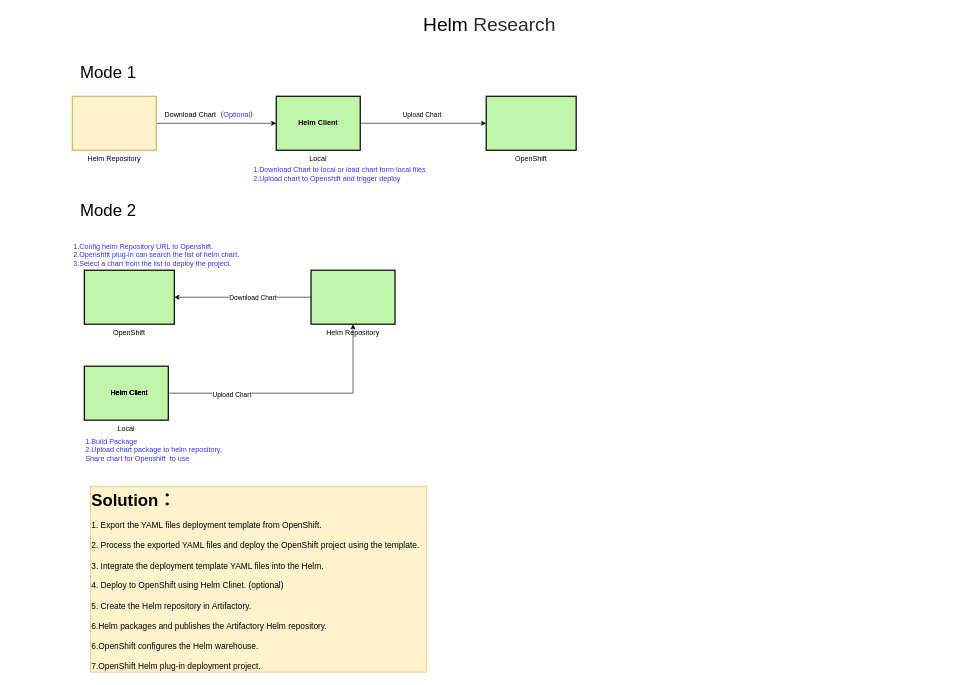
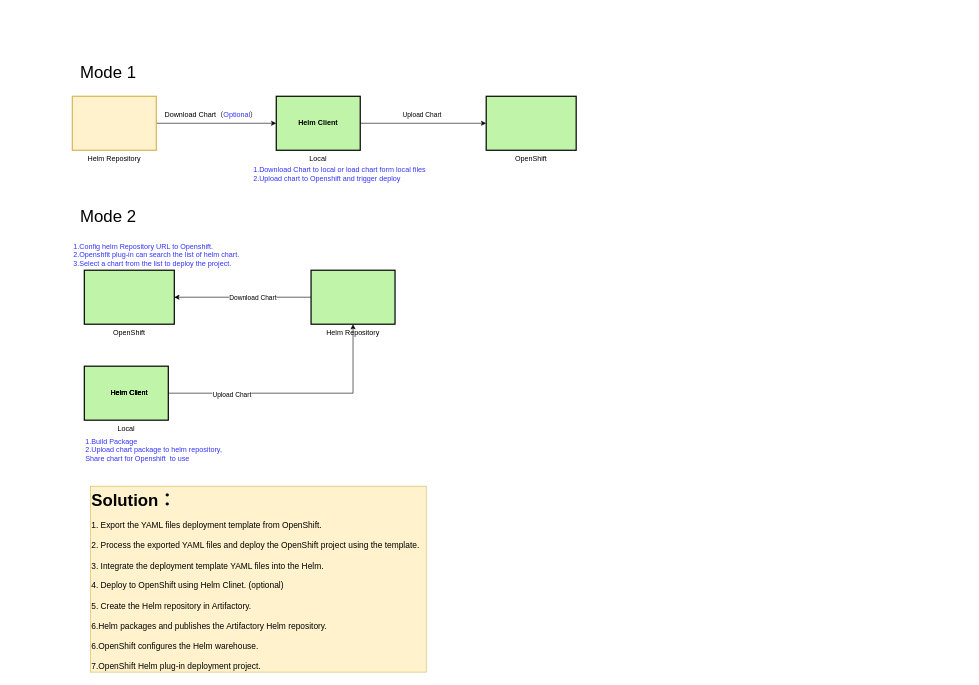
  <mxCell id="0" style=";html=1;" />
  <mxCell id="1" style=";html=1;" parent="0" />
  <mxCell id="2" value="OpenShift" style="strokeWidth=2;dashed=0;align=center;fontSize=12;shape=rect;verticalLabelPosition=bottom;verticalAlign=top;fillColor=#c0f5a9" parent="1" vertex="1"><mxGeometry x="140" y="450" width="150" height="90" as="geometry" /></mxCell>
- <mxCell id="3" value="&lt;span style=&quot;font-size: 32px; font-weight: 400; text-align: left;&quot;&gt;Helm&amp;nbsp;&lt;/span&gt;&lt;span style=&quot;color: rgb(42, 43, 46); font-family: &amp;quot;PingFang SC&amp;quot;, &amp;quot;Microsoft YaHei&amp;quot;, 微软雅黑, 宋体, &amp;quot;Malgun Gothic&amp;quot;, sans-serif; font-size: 32px; font-weight: 500; text-align: left; background-color: rgb(255, 255, 255);&quot;&gt;Research&lt;/span&gt;" style="text;strokeColor=none;fillColor=none;html=1;fontSize=32;fontStyle=1;verticalAlign=middle;align=center;" parent="1" vertex="1"><mxGeometry x="20" y="20" width="1590" height="40" as="geometry" /></mxCell>
  <mxCell id="4" style="edgeStyle=orthogonalEdgeStyle;rounded=0;orthogonalLoop=1;jettySize=auto;html=1;" parent="1" source="6" target="2" edge="1"><mxGeometry relative="1" as="geometry" /></mxCell>
  <mxCell id="5" value="Download Chart" style="edgeLabel;html=1;align=center;verticalAlign=middle;resizable=0;points=[];" parent="4" vertex="1" connectable="0"><mxGeometry x="-0.14" relative="1" as="geometry"><mxPoint as="offset" /></mxGeometry></mxCell>
  <mxCell id="6" value="Helm Repository" style="strokeWidth=2;dashed=0;align=center;fontSize=12;shape=rect;verticalLabelPosition=bottom;verticalAlign=top;fillColor=#c0f5a9" parent="1" vertex="1"><mxGeometry x="518" y="450" width="140" height="90" as="geometry" /></mxCell>
  <mxCell id="7" style="edgeStyle=orthogonalEdgeStyle;rounded=0;orthogonalLoop=1;jettySize=auto;html=1;" parent="1" source="9" target="6" edge="1"><mxGeometry relative="1" as="geometry" /></mxCell>
  <mxCell id="8" value="Upload Chart" style="edgeLabel;html=1;align=center;verticalAlign=middle;resizable=0;points=[];" parent="7" vertex="1" connectable="0"><mxGeometry x="-0.503" y="-2" relative="1" as="geometry"><mxPoint as="offset" /></mxGeometry></mxCell>
  <mxCell id="9" value="Local" style="strokeWidth=2;dashed=0;align=center;fontSize=12;shape=rect;verticalLabelPosition=bottom;verticalAlign=top;fillColor=#c0f5a9" parent="1" vertex="1"><mxGeometry x="140" y="610" width="140" height="90" as="geometry" /></mxCell>
  <mxCell id="10" value="OpenShift" style="strokeWidth=2;dashed=0;align=center;fontSize=12;shape=rect;verticalLabelPosition=bottom;verticalAlign=top;fillColor=#c0f5a9" parent="1" vertex="1"><mxGeometry x="810" y="160" width="150" height="90" as="geometry" /></mxCell>
  <mxCell id="11" style="edgeStyle=orthogonalEdgeStyle;rounded=0;orthogonalLoop=1;jettySize=auto;html=1;" parent="1" source="13" target="10" edge="1"><mxGeometry relative="1" as="geometry"><mxPoint x="908" y="130" as="targetPoint" /></mxGeometry></mxCell>
  <mxCell id="12" value="Upload Chart" style="edgeLabel;html=1;align=center;verticalAlign=middle;resizable=0;points=[];" parent="11" vertex="1" connectable="0"><mxGeometry x="-0.503" y="-2" relative="1" as="geometry"><mxPoint x="50" y="-17" as="offset" /></mxGeometry></mxCell>
  <mxCell id="13" value="Local" style="strokeWidth=2;dashed=0;align=center;fontSize=12;shape=rect;verticalLabelPosition=bottom;verticalAlign=top;fillColor=#c0f5a9" parent="1" vertex="1"><mxGeometry x="460" y="160" width="140" height="90" as="geometry" /></mxCell>
  <mxCell id="14" value="1.Build Package&lt;br&gt;2.Upload chart package to helm repository, Share chart for Openshift&amp;nbsp; to use" style="text;html=1;strokeColor=none;fillColor=none;align=left;verticalAlign=middle;whiteSpace=wrap;rounded=0;fontColor=#3333FF;" parent="1" vertex="1"><mxGeometry x="140" y="730" width="260" height="40" as="geometry" /></mxCell>
  <mxCell id="15" value="1.Download Chart to local or load chart form local files&lt;br&gt;2.Upload chart to Openshift and trigger deploy" style="text;html=1;strokeColor=none;fillColor=none;align=left;verticalAlign=middle;whiteSpace=wrap;rounded=0;fontColor=#3333FF;" parent="1" vertex="1"><mxGeometry x="420" y="270" width="300" height="40" as="geometry" /></mxCell>
  <mxCell id="16" value="1.Config helm&amp;nbsp;&lt;span style=&quot;text-align: center;&quot;&gt;Repository URL to Openshift.&lt;br&gt;2.Openshfit plug-in can search the list of helm chart.&lt;br&gt;3.Select a chart from the list to deploy the project.&lt;br&gt;&lt;/span&gt;" style="text;html=1;strokeColor=none;fillColor=none;align=left;verticalAlign=middle;whiteSpace=wrap;rounded=0;fontColor=#3333FF;" parent="1" vertex="1"><mxGeometry x="120" y="400" width="300" height="50" as="geometry" /></mxCell>
  <mxCell id="17" style="edgeStyle=orthogonalEdgeStyle;rounded=0;orthogonalLoop=1;jettySize=auto;html=1;fontFamily=Helvetica;fontSize=12;fontColor=default;" parent="1" source="19" target="13" edge="1"><mxGeometry relative="1" as="geometry" /></mxCell>
  <mxCell id="18" value="Download Chart（&lt;font color=&quot;#3333ff&quot;&gt;Optional&lt;/font&gt;）" style="edgeLabel;html=1;align=center;verticalAlign=middle;resizable=0;points=[];fontSize=12;fontFamily=Helvetica;fontColor=default;" parent="17" vertex="1" connectable="0"><mxGeometry x="-0.12" y="-2" relative="1" as="geometry"><mxPoint x="2" y="-17" as="offset" /></mxGeometry></mxCell>
  <mxCell id="19" value="Helm Repository" style="strokeWidth=2;dashed=0;align=center;fontSize=12;shape=rect;verticalLabelPosition=bottom;verticalAlign=top;fillColor=#fff2cc;strokeColor=#d6b656;" parent="1" vertex="1"><mxGeometry x="120" y="160" width="140" height="90" as="geometry" /></mxCell>
  <mxCell id="20" value="&lt;span style=&quot;color: rgb(0, 0, 0);&quot;&gt;Helm&amp;nbsp;&lt;/span&gt;&lt;font color=&quot;#000000&quot;&gt;Client&lt;/font&gt;" style="text;html=1;strokeColor=none;fillColor=none;align=center;verticalAlign=middle;whiteSpace=wrap;rounded=0;fontColor=#3333FF;" parent="1" vertex="1"><mxGeometry x="175" y="640" width="80" height="30" as="geometry" /></mxCell>
  <mxCell id="21" value="&lt;span style=&quot;color: rgb(0, 0, 0);&quot;&gt;Helm&amp;nbsp;&lt;/span&gt;&lt;font color=&quot;#000000&quot;&gt;Client&lt;/font&gt;" style="text;html=1;strokeColor=none;fillColor=none;align=center;verticalAlign=middle;whiteSpace=wrap;rounded=0;fontColor=#3333FF;fontStyle=1" parent="1" vertex="1"><mxGeometry x="490" y="190" width="80" height="30" as="geometry" /></mxCell>
  <mxCell id="22" value="&lt;span style=&quot;color: rgb(0, 0, 0);&quot;&gt;Helm&amp;nbsp;&lt;/span&gt;&lt;font color=&quot;#000000&quot;&gt;Client&lt;/font&gt;" style="text;html=1;strokeColor=none;fillColor=none;align=center;verticalAlign=middle;whiteSpace=wrap;rounded=0;fontColor=#3333FF;" parent="1" vertex="1"><mxGeometry x="175" y="640" width="80" height="30" as="geometry" /></mxCell>
  <mxCell id="23" value="&lt;span style=&quot;color: rgb(0, 0, 0);&quot;&gt;Helm&amp;nbsp;&lt;/span&gt;&lt;font color=&quot;#000000&quot;&gt;Client&lt;/font&gt;" style="text;html=1;strokeColor=none;fillColor=none;align=center;verticalAlign=middle;whiteSpace=wrap;rounded=0;fontColor=#3333FF;" parent="1" vertex="1"><mxGeometry x="175" y="640" width="80" height="30" as="geometry" /></mxCell>
  <mxCell id="24" value="&lt;div style=&quot;&quot;&gt;&lt;b style=&quot;&quot;&gt;&lt;font style=&quot;font-size: 28px;&quot;&gt;Solution：&lt;/font&gt;&lt;/b&gt;&lt;/div&gt;&lt;div style=&quot;font-size: 14px;&quot;&gt;&lt;b&gt;&lt;br&gt;&lt;/b&gt;1. Export the YAML files deployment template from OpenShift.&lt;/div&gt;&lt;div style=&quot;font-size: 14px;&quot;&gt;&lt;br style=&quot;font-size: 14px;&quot;&gt;&lt;/div&gt;&lt;div style=&quot;font-size: 14px;&quot;&gt;2. Process the exported YAML files and deploy the OpenShift project using the template.&lt;/div&gt;&lt;div style=&quot;font-size: 14px;&quot;&gt;&lt;br style=&quot;font-size: 14px;&quot;&gt;&lt;/div&gt;&lt;div style=&quot;font-size: 14px;&quot;&gt;3. Integrate the deployment template YAML files into the Helm.&lt;/div&gt;&lt;div style=&quot;font-size: 14px;&quot;&gt;&lt;br style=&quot;font-size: 14px;&quot;&gt;&lt;/div&gt;&lt;div style=&quot;font-size: 14px;&quot;&gt;4. Deploy to OpenShift using Helm Clinet. (optional)&lt;/div&gt;&lt;div style=&quot;font-size: 14px;&quot;&gt;&lt;br&gt;&lt;/div&gt;&lt;div style=&quot;font-size: 14px;&quot;&gt;5. Create the Helm repository in Artifactory.&lt;/div&gt;&lt;div style=&quot;font-size: 14px;&quot;&gt;&lt;br style=&quot;font-size: 14px;&quot;&gt;&lt;/div&gt;&lt;div style=&quot;font-size: 14px;&quot;&gt;6.Helm packages and publishes the Artifactory Helm repository.&lt;/div&gt;&lt;div style=&quot;font-size: 14px;&quot;&gt;&lt;br style=&quot;font-size: 14px;&quot;&gt;&lt;/div&gt;&lt;div style=&quot;font-size: 14px;&quot;&gt;6.OpenShift configures the Helm warehouse.&lt;/div&gt;&lt;div style=&quot;font-size: 14px;&quot;&gt;&lt;br style=&quot;font-size: 14px;&quot;&gt;&lt;/div&gt;&lt;div style=&quot;font-size: 14px;&quot;&gt;7.OpenShift Helm plug-in deployment project.&lt;/div&gt;" style="rounded=0;whiteSpace=wrap;html=1;align=left;fillColor=#fff2cc;strokeColor=#d6b656;fontSize=14;verticalAlign=top;" vertex="1" parent="1"><mxGeometry x="150" y="810" width="560" height="310" as="geometry" /></mxCell>
  <mxCell id="25" value="Mode 1" style="text;html=1;strokeColor=none;fillColor=none;align=center;verticalAlign=middle;whiteSpace=wrap;rounded=0;fontSize=28;" vertex="1" parent="1"><mxGeometry x="120" y="110" width="120" height="20" as="geometry" /></mxCell>
- <mxCell id="26" value="Mode 2" style="text;html=1;strokeColor=none;fillColor=none;align=center;verticalAlign=middle;whiteSpace=wrap;rounded=0;fontSize=28;" vertex="1" parent="1"><mxGeometry x="120" y="340" width="120" height="20" as="geometry" /></mxCell>
+ <mxCell id="26" value="Mode 2" style="text;html=1;strokeColor=none;fillColor=none;align=center;verticalAlign=middle;whiteSpace=wrap;rounded=0;fontSize=28;" vertex="1" parent="1"><mxGeometry x="120" y="350" width="120" height="20" as="geometry" /></mxCell>
